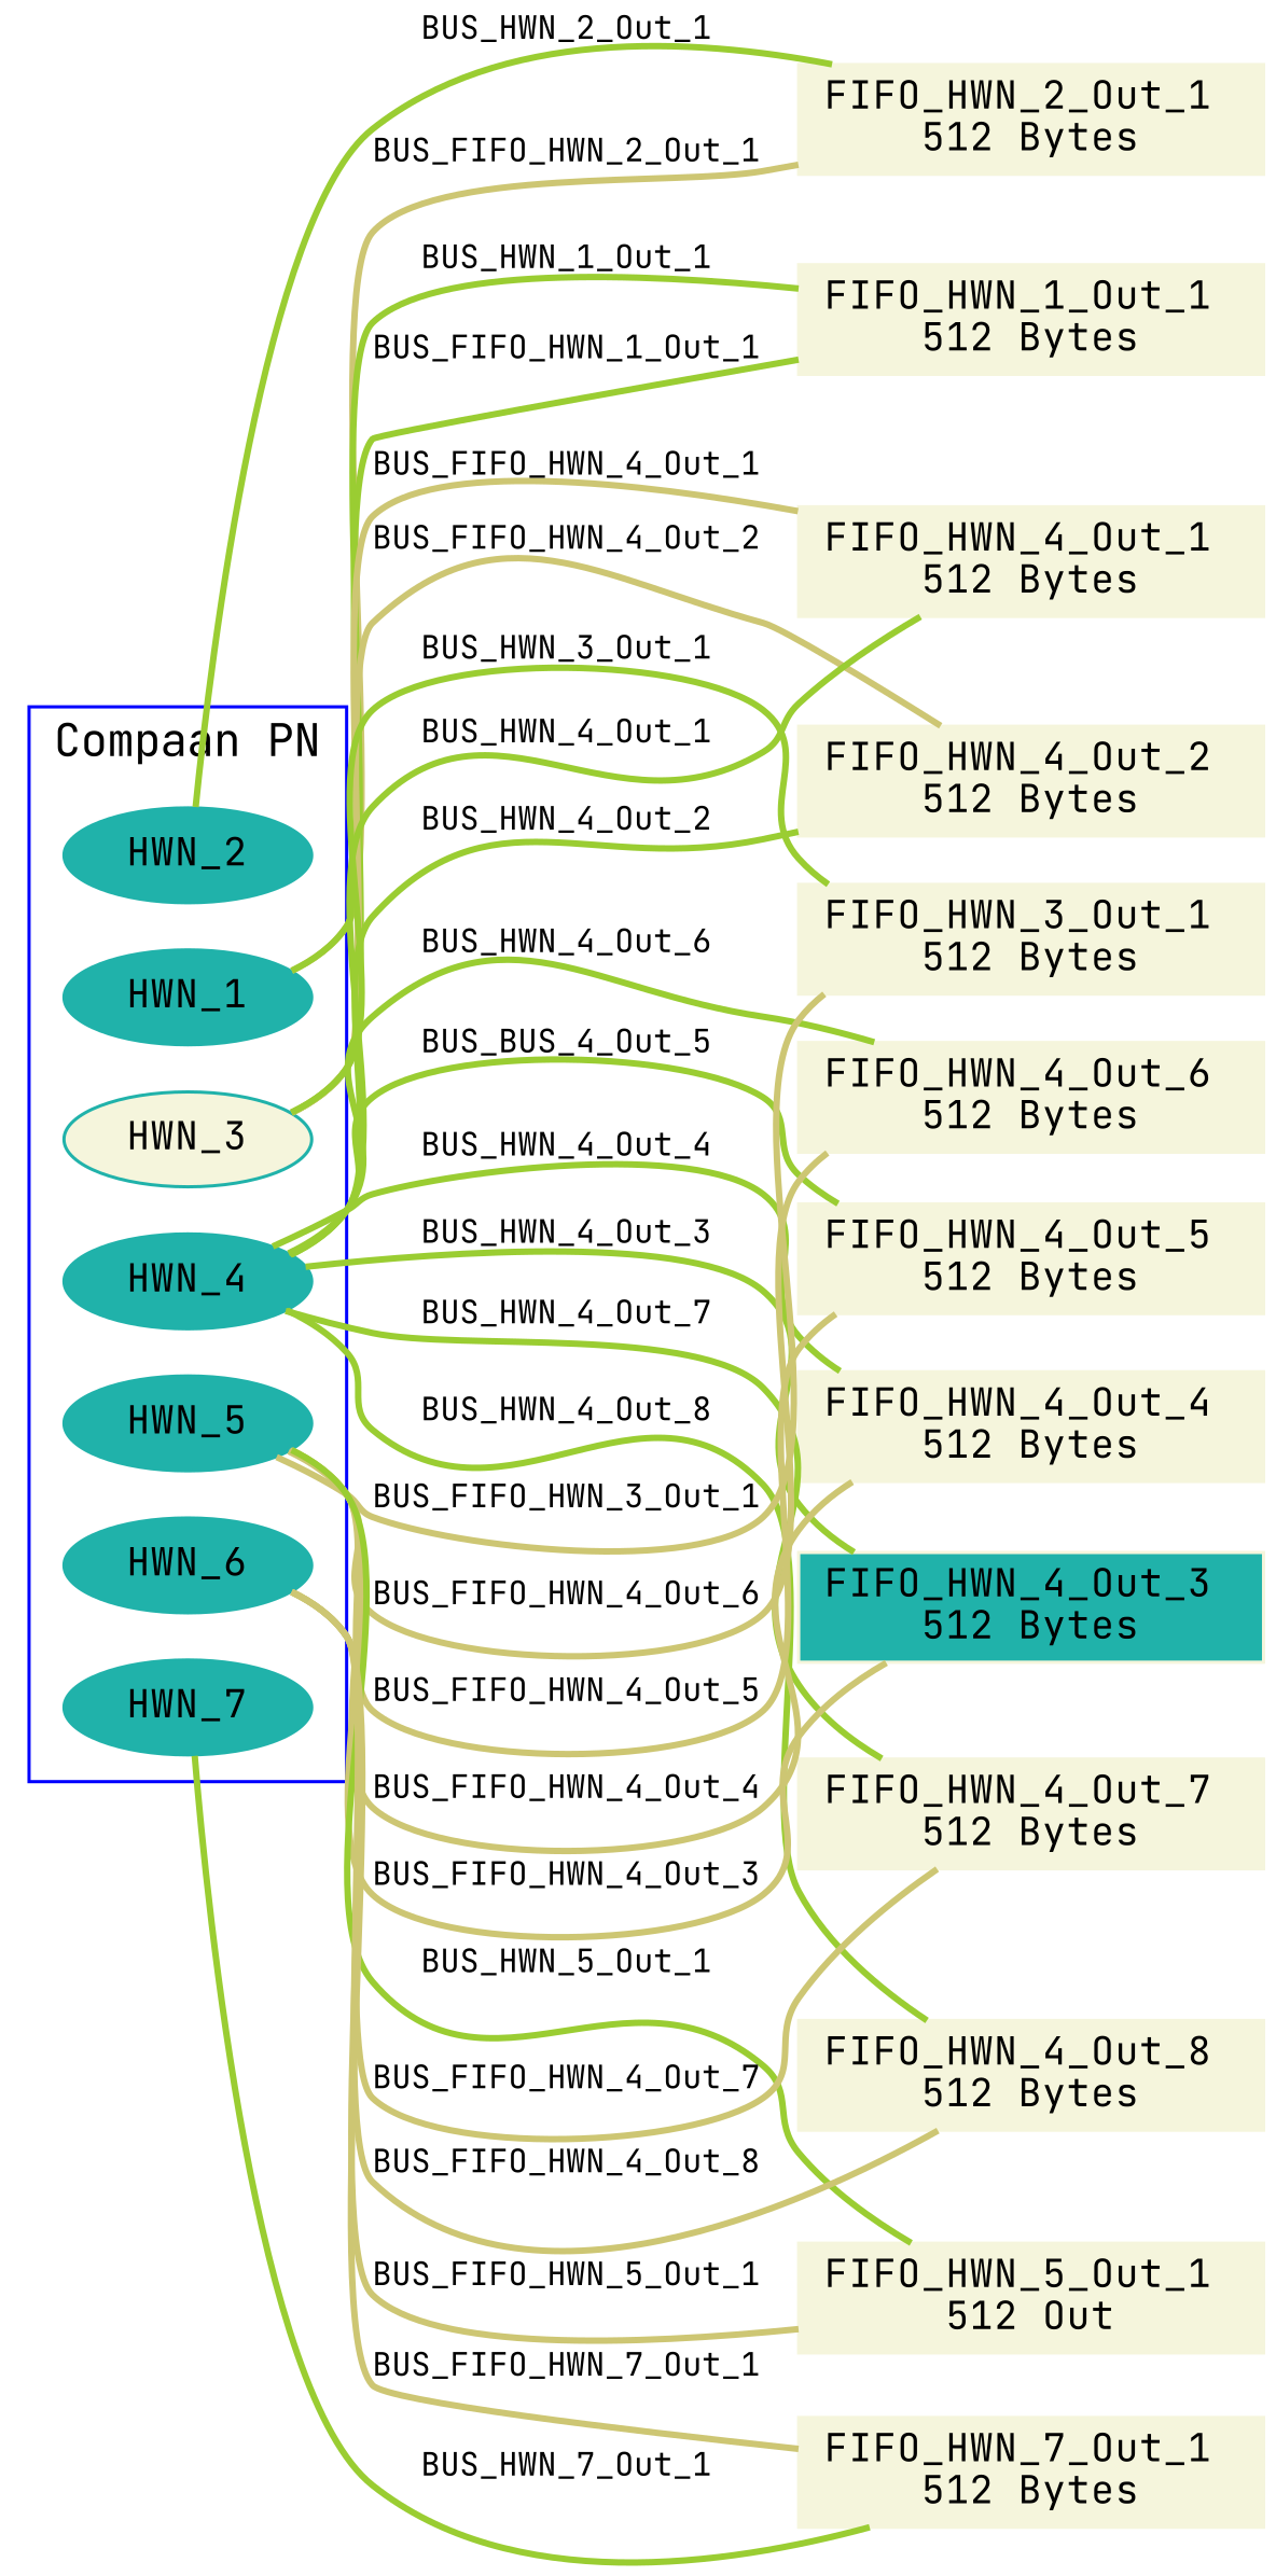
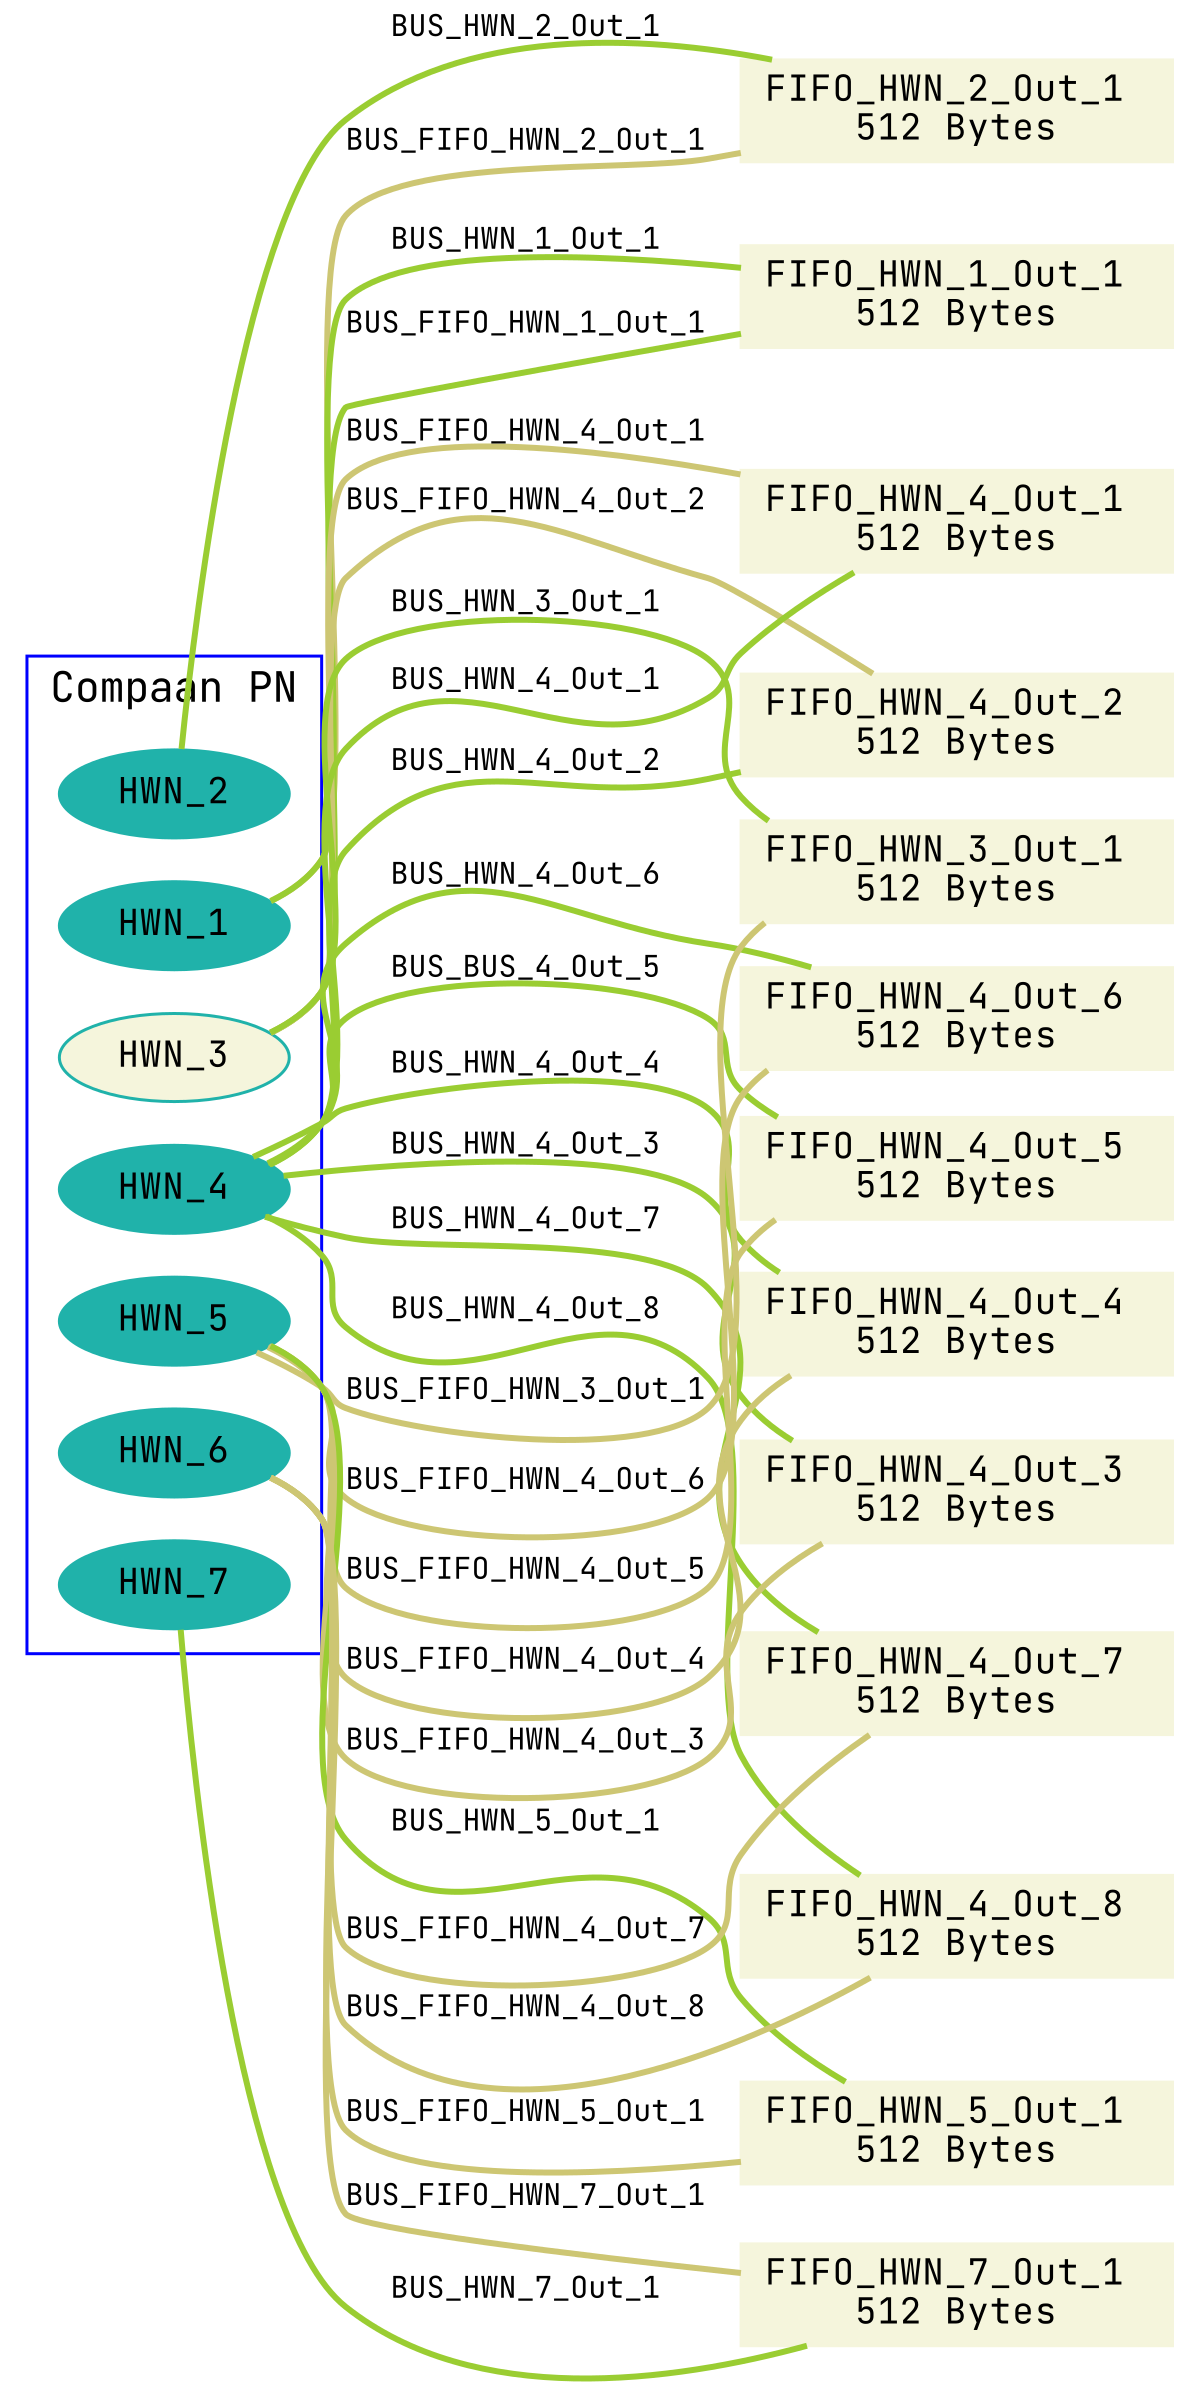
  digraph {
    fontname="JetBrains Mono"
    nodesep=0.2
    rankdir=LR
    ranksep=0.3
    node [color=beige fontname="JetBrains Mono" fontsize=12 style=filled shape=box]
    edge [arrowhead=none color=yellowgreen fontname="JetBrains Mono" fontsize=10 style=bold]
    n1 [color=lightseagreen height=0.4 label=HWN_1 width=0.4 shape=""]
    n2 [color=lightseagreen height=0.4 label=HWN_2 width=0.4 shape=""]
    n3 [color=lightseagreen fillcolor=beige height=0.4 label=HWN_3 width=0.4 shape=""]
    n4 [color=lightseagreen height=0.4 label=HWN_4 width=0.4 shape=""]
    n5 [color=lightseagreen height=0.4 label=HWN_5 width=0.4 shape=""]
    n6 [color=lightseagreen height=0.4 label=HWN_6 width=0.4 shape=""]
    n7 [color=lightseagreen height=0.4 label=HWN_7 width=0.4 shape=""]
    n8 [height=0.4 label="FIFO_HWN_2_Out_1 \n512 Bytes" width=0.4]
    n9 [height=0.4 label="FIFO_HWN_1_Out_1 \n512 Bytes" width=0.4]
    n10 [height=0.4 label="FIFO_HWN_4_Out_1 \n512 Bytes" width=0.4]
    n11 [height=0.4 label="FIFO_HWN_4_Out_2 \n512 Bytes" width=0.4]
    n12 [height=0.4 label="FIFO_HWN_3_Out_1 \n512 Bytes" width=0.4]
-   n13 [height=0.4 label="FIFO_HWN_4_Out_3 \n512 Bytes" width=0.4 fillcolor=lightseagreen]
+   n13 [height=0.4 label="FIFO_HWN_4_Out_3 \n512 Bytes" width=0.4]
    n14 [height=0.4 label="FIFO_HWN_4_Out_4 \n512 Bytes" width=0.4]
    n15 [height=0.4 label="FIFO_HWN_4_Out_5 \n512 Bytes" width=0.4]
    n16 [height=0.4 label="FIFO_HWN_4_Out_6 \n512 Bytes" width=0.4]
    n17 [height=0.4 label="FIFO_HWN_4_Out_7 \n512 Bytes" width=0.4]
    n18 [height=0.4 label="FIFO_HWN_4_Out_8 \n512 Bytes" width=0.4]
-   n19 [height=0.4 label="FIFO_HWN_5_Out_1 \n512 Out" width=0.4]
+   n19 [height=0.4 label="FIFO_HWN_5_Out_1 \n512 Bytes" width=0.4]
    n20 [height=0.4 label="FIFO_HWN_7_Out_1 \n512 Bytes" width=0.4]
    subgraph cluster_1 {
      color=blue
      label="Compaan PN"
      n1
      n2
      n3
      n4
      n5
      n6
      n7
    }
    n1 -> n8 [color=khaki3 label=BUS_FIFO_HWN_2_Out_1]
    n1 -> n9 [label=BUS_HWN_1_Out_1]
    n2 -> n8 [label=BUS_HWN_2_Out_1]
    n3 -> n9 [label=BUS_FIFO_HWN_1_Out_1]
    n3 -> n10 [color=khaki3 label=BUS_FIFO_HWN_4_Out_1]
    n3 -> n11 [color=khaki3 label=BUS_FIFO_HWN_4_Out_2]
    n3 -> n12 [label=BUS_HWN_3_Out_1]
    n4 -> n10 [label=BUS_HWN_4_Out_1]
    n4 -> n11 [label=BUS_HWN_4_Out_2]
    n4 -> n13 [label=BUS_HWN_4_Out_3]
    n4 -> n14 [label=BUS_HWN_4_Out_4]
    n4 -> n15 [label=BUS_BUS_4_Out_5]
    n4 -> n16 [label=BUS_HWN_4_Out_6]
    n4 -> n17 [label=BUS_HWN_4_Out_7]
    n4 -> n18 [label=BUS_HWN_4_Out_8]
    n5 -> n12 [color=khaki3 label=BUS_FIFO_HWN_3_Out_1]
    n5 -> n13 [color=khaki3 label=BUS_FIFO_HWN_4_Out_3]
    n5 -> n14 [color=khaki3 label=BUS_FIFO_HWN_4_Out_4]
    n5 -> n15 [color=khaki3 label=BUS_FIFO_HWN_4_Out_5]
    n5 -> n16 [color=khaki3 label=BUS_FIFO_HWN_4_Out_6]
    n5 -> n19 [label=BUS_HWN_5_Out_1]
    n6 -> n17 [color=khaki3 label=BUS_FIFO_HWN_4_Out_7]
    n6 -> n18 [color=khaki3 label=BUS_FIFO_HWN_4_Out_8]
    n6 -> n19 [color=khaki3 label=BUS_FIFO_HWN_5_Out_1]
    n6 -> n20 [color=khaki3 label=BUS_FIFO_HWN_7_Out_1]
    n7 -> n20 [label=BUS_HWN_7_Out_1]
  }
